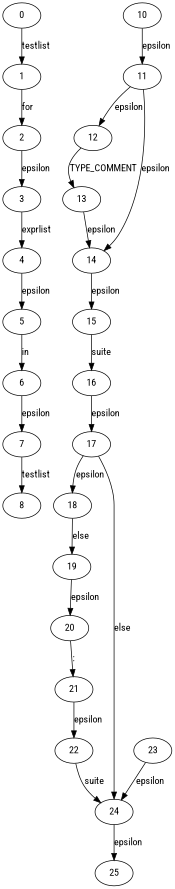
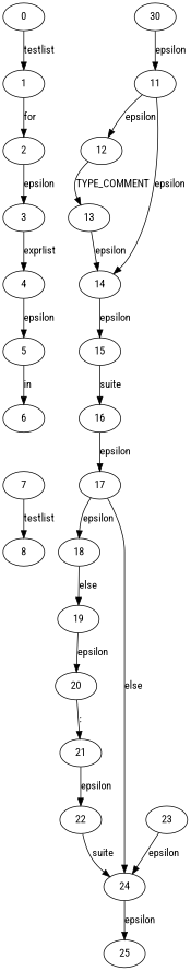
  digraph {
    fontname="Roboto Condensed"
    node [fontname="Roboto Condensed"]
    edge [fontname="Roboto Condensed"]
    0
    1
    2
    3
    4
    5
    6
    7
    8
-   10
+   10 [label=30]
    11
    12
    14
    13
    15
    16
    17
    18
    24
    19
    25
    20
    21
    22
    23
    0 -> 1 [label=testlist]
    1 -> 2 [label=for]
    2 -> 3 [label=epsilon]
    3 -> 4 [label=exprlist]
    4 -> 5 [label=epsilon]
    5 -> 6 [label=in]
-   6 -> 7 [label=epsilon]
    7 -> 8 [label=testlist]
    10 -> 11 [label=epsilon]
    11 -> 12 [label=epsilon]
    11 -> 14 [label=epsilon]
    12 -> 13 [label=TYPE_COMMENT]
    14 -> 15 [label=epsilon]
    13 -> 14 [label=epsilon]
    15 -> 16 [label=suite]
    16 -> 17 [label=epsilon]
    17 -> 18 [label=epsilon]
    17 -> 24 [label=else]
    18 -> 19 [label=else]
    24 -> 25 [label=epsilon]
    19 -> 20 [label=epsilon]
    20 -> 21 [label=":"]
    21 -> 22 [label=epsilon]
    22 -> 24 [label=suite]
    23 -> 24 [label=epsilon]
  }
